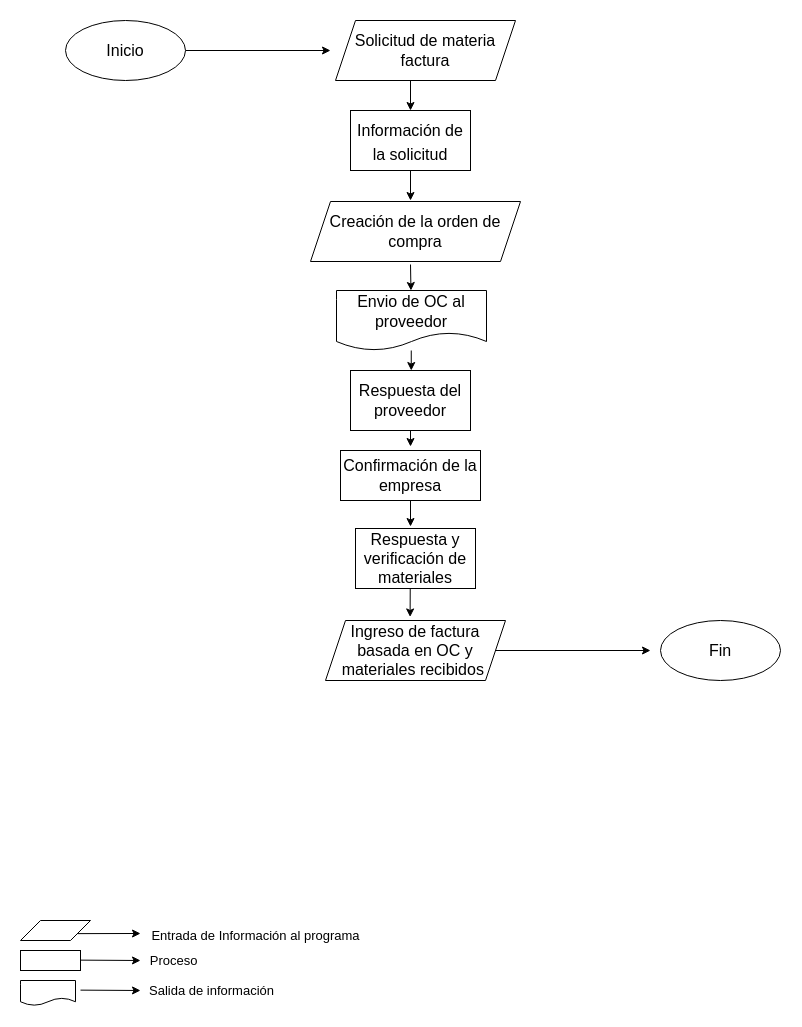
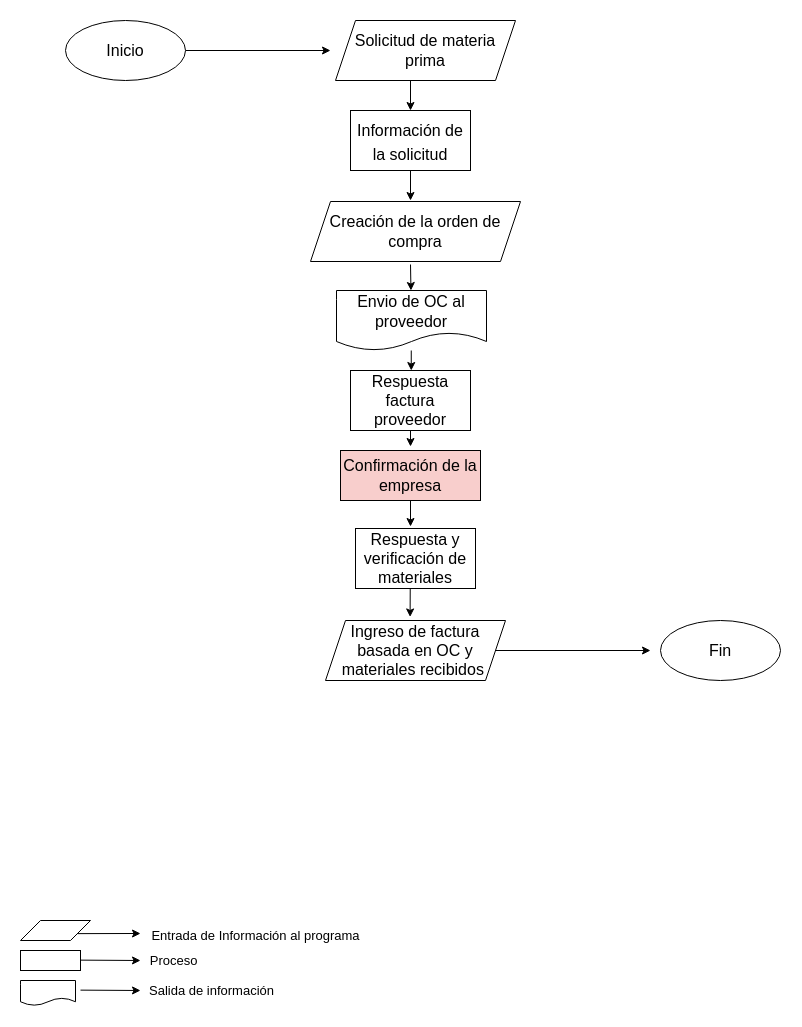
  <mxCell id="0" />
  <mxCell id="1" parent="0" />
  <mxCell id="2" style="edgeStyle=none;html=1;exitX=1;exitY=0.5;exitDx=0;exitDy=0;fontSize=20;" parent="1" source="3" edge="1"><mxGeometry relative="1" as="geometry"><mxPoint x="330" y="50" as="targetPoint" /></mxGeometry></mxCell>
  <mxCell id="3" value="Inicio" style="ellipse;whiteSpace=wrap;html=1;fontSize=16;" parent="1" vertex="1"><mxGeometry x="65" y="20" width="120" height="60" as="geometry" /></mxCell>
  <mxCell id="4" style="edgeStyle=none;html=1;exitX=0.5;exitY=1;exitDx=0;exitDy=0;fontSize=16;" parent="1" edge="1"><mxGeometry relative="1" as="geometry"><mxPoint x="410" y="80" as="sourcePoint" /><mxPoint x="410" y="110" as="targetPoint" /></mxGeometry></mxCell>
  <mxCell id="5" style="edgeStyle=none;html=1;exitX=0.5;exitY=1;exitDx=0;exitDy=0;fontSize=16;" parent="1" target="14" edge="1"><mxGeometry relative="1" as="geometry"><mxPoint x="410" y="264" as="sourcePoint" /></mxGeometry></mxCell>
  <mxCell id="6" style="edgeStyle=none;html=1;exitX=0.5;exitY=1;exitDx=0;exitDy=0;fontSize=16;entryX=0.5;entryY=0;entryDx=0;entryDy=0;" parent="1" edge="1"><mxGeometry relative="1" as="geometry"><mxPoint x="410.76" y="370" as="targetPoint" /><mxPoint x="410.76" y="350" as="sourcePoint" /></mxGeometry></mxCell>
  <mxCell id="7" style="edgeStyle=none;html=1;exitX=0.5;exitY=1;exitDx=0;exitDy=0;fontSize=16;" parent="1" source="8" edge="1"><mxGeometry relative="1" as="geometry"><mxPoint x="410" y="200" as="targetPoint" /></mxGeometry></mxCell>
  <mxCell id="8" value="&lt;span style=&quot;font-size: 16px;&quot;&gt;Información de la solicitud&lt;/span&gt;" style="rounded=0;whiteSpace=wrap;html=1;fontSize=20;" parent="1" vertex="1"><mxGeometry x="350" y="110" width="120" height="60" as="geometry" /></mxCell>
  <mxCell id="9" style="edgeStyle=none;html=1;exitX=0.5;exitY=1;exitDx=0;exitDy=0;fontSize=16;" parent="1" edge="1"><mxGeometry relative="1" as="geometry"><mxPoint x="410" y="446" as="targetPoint" /><mxPoint x="410" y="426" as="sourcePoint" /></mxGeometry></mxCell>
  <mxCell id="10" style="edgeStyle=none;html=1;exitX=0.5;exitY=1;exitDx=0;exitDy=0;fontSize=16;entryX=0.5;entryY=0;entryDx=0;entryDy=0;" parent="1" edge="1"><mxGeometry relative="1" as="geometry"><mxPoint x="410" y="526" as="targetPoint" /><mxPoint x="410" y="496" as="sourcePoint" /></mxGeometry></mxCell>
  <mxCell id="11" style="edgeStyle=none;html=1;exitX=0.456;exitY=1.007;exitDx=0;exitDy=0;fontSize=16;exitPerimeter=0;entryX=0.47;entryY=-0.059;entryDx=0;entryDy=0;entryPerimeter=0;" parent="1" source="20" target="13" edge="1"><mxGeometry relative="1" as="geometry"><mxPoint x="405" y="588" as="sourcePoint" /><mxPoint x="410" y="610" as="targetPoint" /></mxGeometry></mxCell>
  <mxCell id="12" style="edgeStyle=none;html=1;exitX=1;exitY=0.5;exitDx=0;exitDy=0;fontSize=16;" parent="1" source="13" edge="1"><mxGeometry relative="1" as="geometry"><mxPoint x="650" y="650" as="targetPoint" /></mxGeometry></mxCell>
  <mxCell id="13" value="Ingreso de factura basada en OC y materiales recibidos&amp;nbsp;" style="shape=parallelogram;perimeter=parallelogramPerimeter;whiteSpace=wrap;html=1;fixedSize=1;fontSize=16;" parent="1" vertex="1"><mxGeometry x="325" y="620" width="180" height="60" as="geometry" /></mxCell>
  <mxCell id="14" value="Envio de OC al proveedor" style="shape=document;whiteSpace=wrap;html=1;boundedLbl=1;fontSize=16;" parent="1" vertex="1"><mxGeometry x="336" y="290" width="150" height="60" as="geometry" /></mxCell>
  <mxCell id="15" value="Fin" style="ellipse;whiteSpace=wrap;html=1;fontSize=16;" parent="1" vertex="1"><mxGeometry x="660" y="620" width="120" height="60" as="geometry" /></mxCell>
- <mxCell id="16" value="Solicitud de materia factura" style="shape=parallelogram;perimeter=parallelogramPerimeter;whiteSpace=wrap;html=1;fixedSize=1;fontSize=16;" parent="1" vertex="1"><mxGeometry x="335" y="20" width="180" height="60" as="geometry" /></mxCell>
+ <mxCell id="16" value="Solicitud de materia prima" style="shape=parallelogram;perimeter=parallelogramPerimeter;whiteSpace=wrap;html=1;fixedSize=1;fontSize=16;" parent="1" vertex="1"><mxGeometry x="335" y="20" width="180" height="60" as="geometry" /></mxCell>
  <mxCell id="17" value="Creación de la orden de compra" style="shape=parallelogram;perimeter=parallelogramPerimeter;whiteSpace=wrap;html=1;fixedSize=1;fontSize=16;" parent="1" vertex="1"><mxGeometry x="310" y="201" width="210" height="60" as="geometry" /></mxCell>
- <mxCell id="18" value="Respuesta del proveedor" style="rounded=0;whiteSpace=wrap;html=1;fontSize=16;" parent="1" vertex="1"><mxGeometry x="350" y="370" width="120" height="60" as="geometry" /></mxCell>
- <mxCell id="19" value="Confirmación de la empresa" style="rounded=0;whiteSpace=wrap;html=1;fontSize=16;" parent="1" vertex="1"><mxGeometry x="340" y="450" width="140" height="50" as="geometry" /></mxCell>
+ <mxCell id="18" value="Respuesta factura proveedor" style="rounded=0;whiteSpace=wrap;html=1;fontSize=16;" parent="1" vertex="1"><mxGeometry x="350" y="370" width="120" height="60" as="geometry" /></mxCell>
+ <mxCell id="19" value="Confirmación de la empresa" style="rounded=0;whiteSpace=wrap;html=1;fontSize=16;fillColor=#f8cecc;" parent="1" vertex="1"><mxGeometry x="340" y="450" width="140" height="50" as="geometry" /></mxCell>
  <mxCell id="20" value="Respuesta y verificación de materiales" style="rounded=0;whiteSpace=wrap;html=1;fontSize=16;" parent="1" vertex="1"><mxGeometry x="355" y="528" width="120" height="60" as="geometry" /></mxCell>
  <mxCell id="21" style="edgeStyle=none;html=1;exitX=1;exitY=0.75;exitDx=0;exitDy=0;" edge="1" parent="1" source="22"><mxGeometry relative="1" as="geometry"><mxPoint x="140" y="933" as="targetPoint" /></mxGeometry></mxCell>
  <mxCell id="22" value="" style="shape=parallelogram;perimeter=parallelogramPerimeter;whiteSpace=wrap;html=1;fixedSize=1;" vertex="1" parent="1"><mxGeometry x="20" y="920" width="70" height="20" as="geometry" /></mxCell>
  <mxCell id="23" value="Entrada de Información al programa" style="text;html=1;align=center;verticalAlign=middle;resizable=0;points=[];autosize=1;strokeColor=none;fillColor=none;fontSize=13;" vertex="1" parent="1"><mxGeometry x="140" y="920" width="230" height="30" as="geometry" /></mxCell>
  <mxCell id="24" value="" style="rounded=0;whiteSpace=wrap;html=1;fontSize=13;" vertex="1" parent="1"><mxGeometry x="20" y="950" width="60" height="20" as="geometry" /></mxCell>
  <mxCell id="25" style="edgeStyle=none;html=1;exitX=1;exitY=0.75;exitDx=0;exitDy=0;" edge="1" parent="1"><mxGeometry relative="1" as="geometry"><mxPoint x="140" y="960" as="targetPoint" /><mxPoint x="80.005" y="959.625" as="sourcePoint" /></mxGeometry></mxCell>
  <mxCell id="26" value="Proceso&amp;nbsp;" style="text;html=1;align=center;verticalAlign=middle;resizable=0;points=[];autosize=1;strokeColor=none;fillColor=none;fontSize=13;" vertex="1" parent="1"><mxGeometry x="140" y="945" width="70" height="30" as="geometry" /></mxCell>
  <mxCell id="27" value="" style="shape=document;whiteSpace=wrap;html=1;boundedLbl=1;fontSize=13;" vertex="1" parent="1"><mxGeometry x="20" y="980" width="55" height="25" as="geometry" /></mxCell>
  <mxCell id="28" style="edgeStyle=none;html=1;exitX=1;exitY=0.75;exitDx=0;exitDy=0;" edge="1" parent="1"><mxGeometry relative="1" as="geometry"><mxPoint x="140" y="990" as="targetPoint" /><mxPoint x="80.005" y="989.625" as="sourcePoint" /></mxGeometry></mxCell>
  <mxCell id="29" value="Salida de información" style="text;html=1;align=center;verticalAlign=middle;resizable=0;points=[];autosize=1;strokeColor=none;fillColor=none;fontSize=13;" vertex="1" parent="1"><mxGeometry x="136" y="975" width="150" height="30" as="geometry" /></mxCell>
